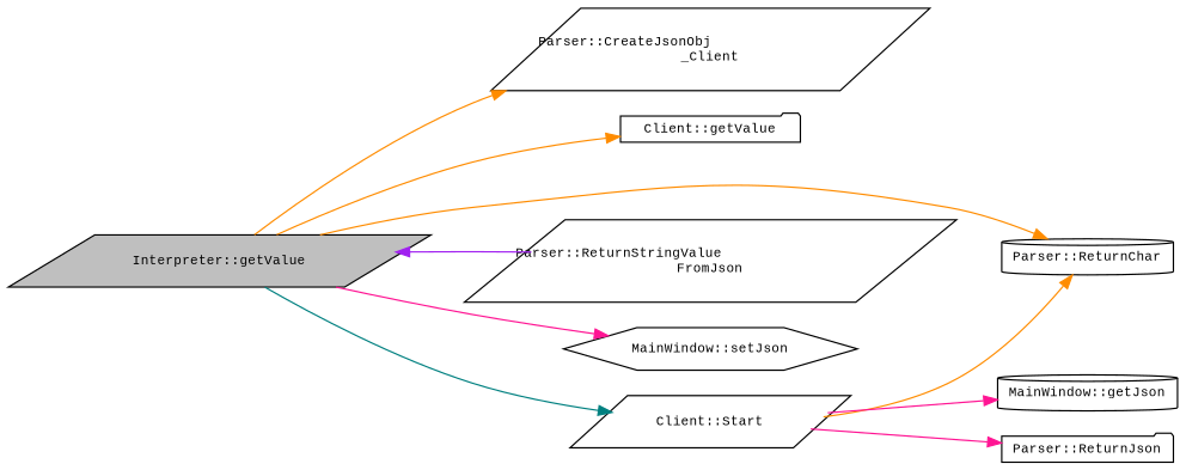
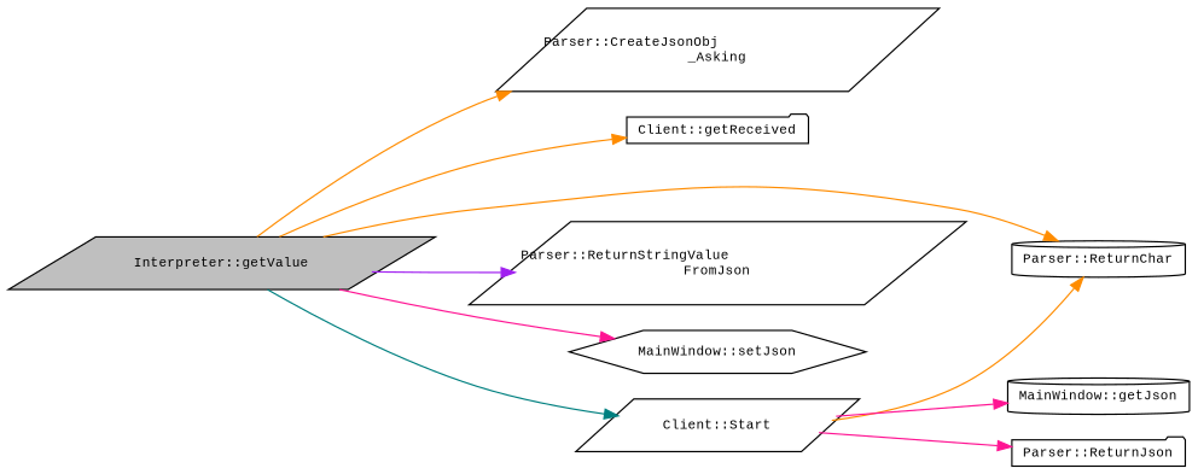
  digraph {
    fontname="Liberation Mono"
    rankdir=LR
    node [color=black fillcolor=white fontname="Liberation Mono" fontsize=10 shape=parallelogram style=filled]
    edge [color=darkorange fontname="Liberation Mono" fontsize=10 labelfontname=Helvetica labelfontsize=10 style=solid]
    n1 [fillcolor=grey75 fontcolor=black height=0.2 label="Interpreter::getValue" width=0.4]
-   n2 [height=0.2 label="Parser::CreateJsonObj\l_Client" width=0.4]
-   n3 [height=0.2 label="Client::getValue" shape=folder width=0.4]
+   n2 [height=0.2 label="Parser::CreateJsonObj\l_Asking" width=0.4]
+   n3 [height=0.2 label="Client::getReceived" shape=folder width=0.4]
    n4 [height=0.2 label="Parser::ReturnChar" shape=cylinder width=0.4]
    n5 [height=0.2 label="Parser::ReturnStringValue\lFromJson" width=0.4]
    n6 [height=0.2 label="MainWindow::setJson" shape=hexagon width=0.4]
    n7 [height=0.2 label="Client::Start" width=0.4]
    n8 [height=0.2 label="MainWindow::getJson" shape=cylinder width=0.4]
    n9 [height=0.2 label="Parser::ReturnJson" shape=folder width=0.4]
    n1 -> n2
    n1 -> n3
    n1 -> n4
-   n5 -> n1 [color=purple]
+   n1 -> n5 [color=purple]
    n1 -> n6 [color=deeppink]
    n1 -> n7 [color=teal]
    n7 -> n4
    n7 -> n8 [color=deeppink]
    n7 -> n9 [color=deeppink]
  }
